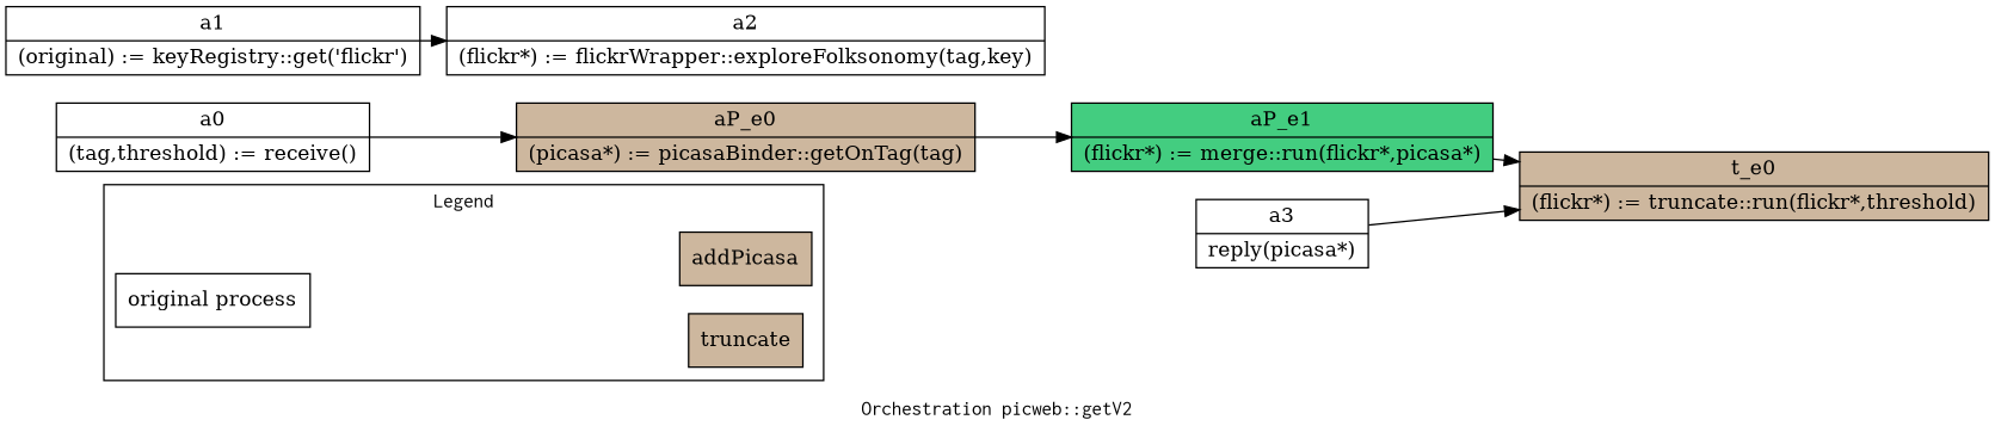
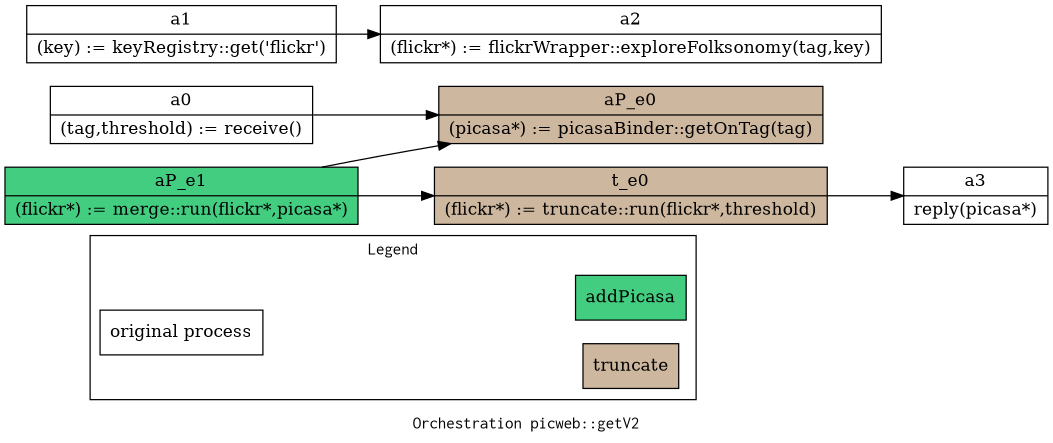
  digraph {
    fontname=Courier
    label="Orchestration picweb::getV2"
    rankdir=LR
    node [shape=record]
    edge [fontname=Courier]
    n1 [label="original process"]
    n2 [fillcolor=bisque3 label=truncate style=filled]
-   n3 [fillcolor=bisque3 label=addPicasa style=filled]
+   n3 [fillcolor=seagreen3 label=addPicasa style=filled]
    n4 [label="a0|(tag,threshold) := receive()"]
    n5 [fillcolor=bisque3 label="aP_e0|(picasa*) := picasaBinder::getOnTag(tag)" style=filled]
-   n6 [label="a1|(original) := keyRegistry::get('flickr')"]
+   n6 [label="a1|(key) := keyRegistry::get('flickr')"]
    n7 [label="a2|(flickr*) := flickrWrapper::exploreFolksonomy(tag,key)"]
    n8 [fillcolor=seagreen3 label="aP_e1|(flickr*) := merge::run(flickr*,picasa*)" style=filled]
    n9 [fillcolor=bisque3 label="t_e0|(flickr*) := truncate::run(flickr*,threshold)" style=filled]
    n10 [label="a3|reply(picasa*)"]
    subgraph cluster_1 {
      label=Legend
      ranksep=0.02
      n1
      n2
      n3
    }
    n1 -> n2 [arrowsize=0 style=invis]
    n1 -> n3 [arrowsize=0 style=invis]
    n4 -> n5
-   n5 -> n8
+   n8 -> n5
    n6 -> n7
    n8 -> n9
-   n10 -> n9
+   n9 -> n10
  }
